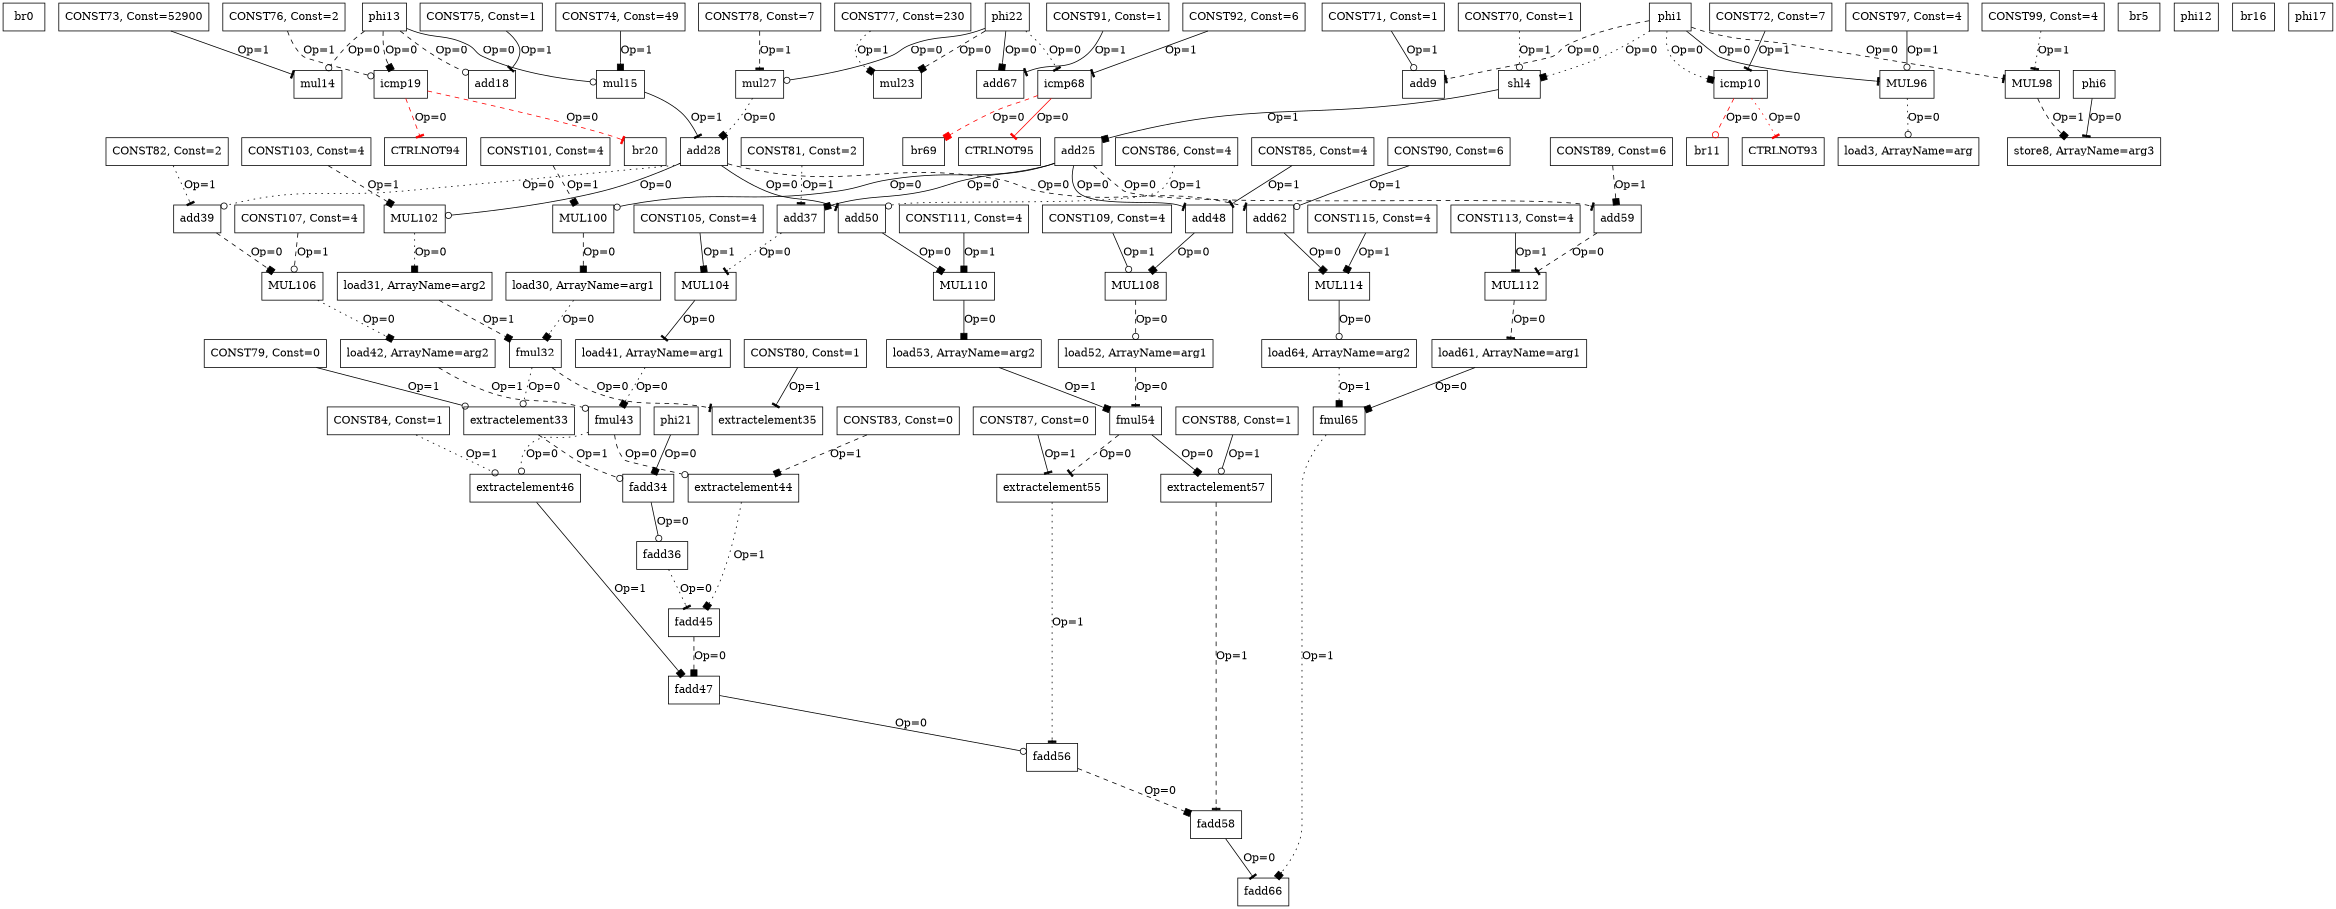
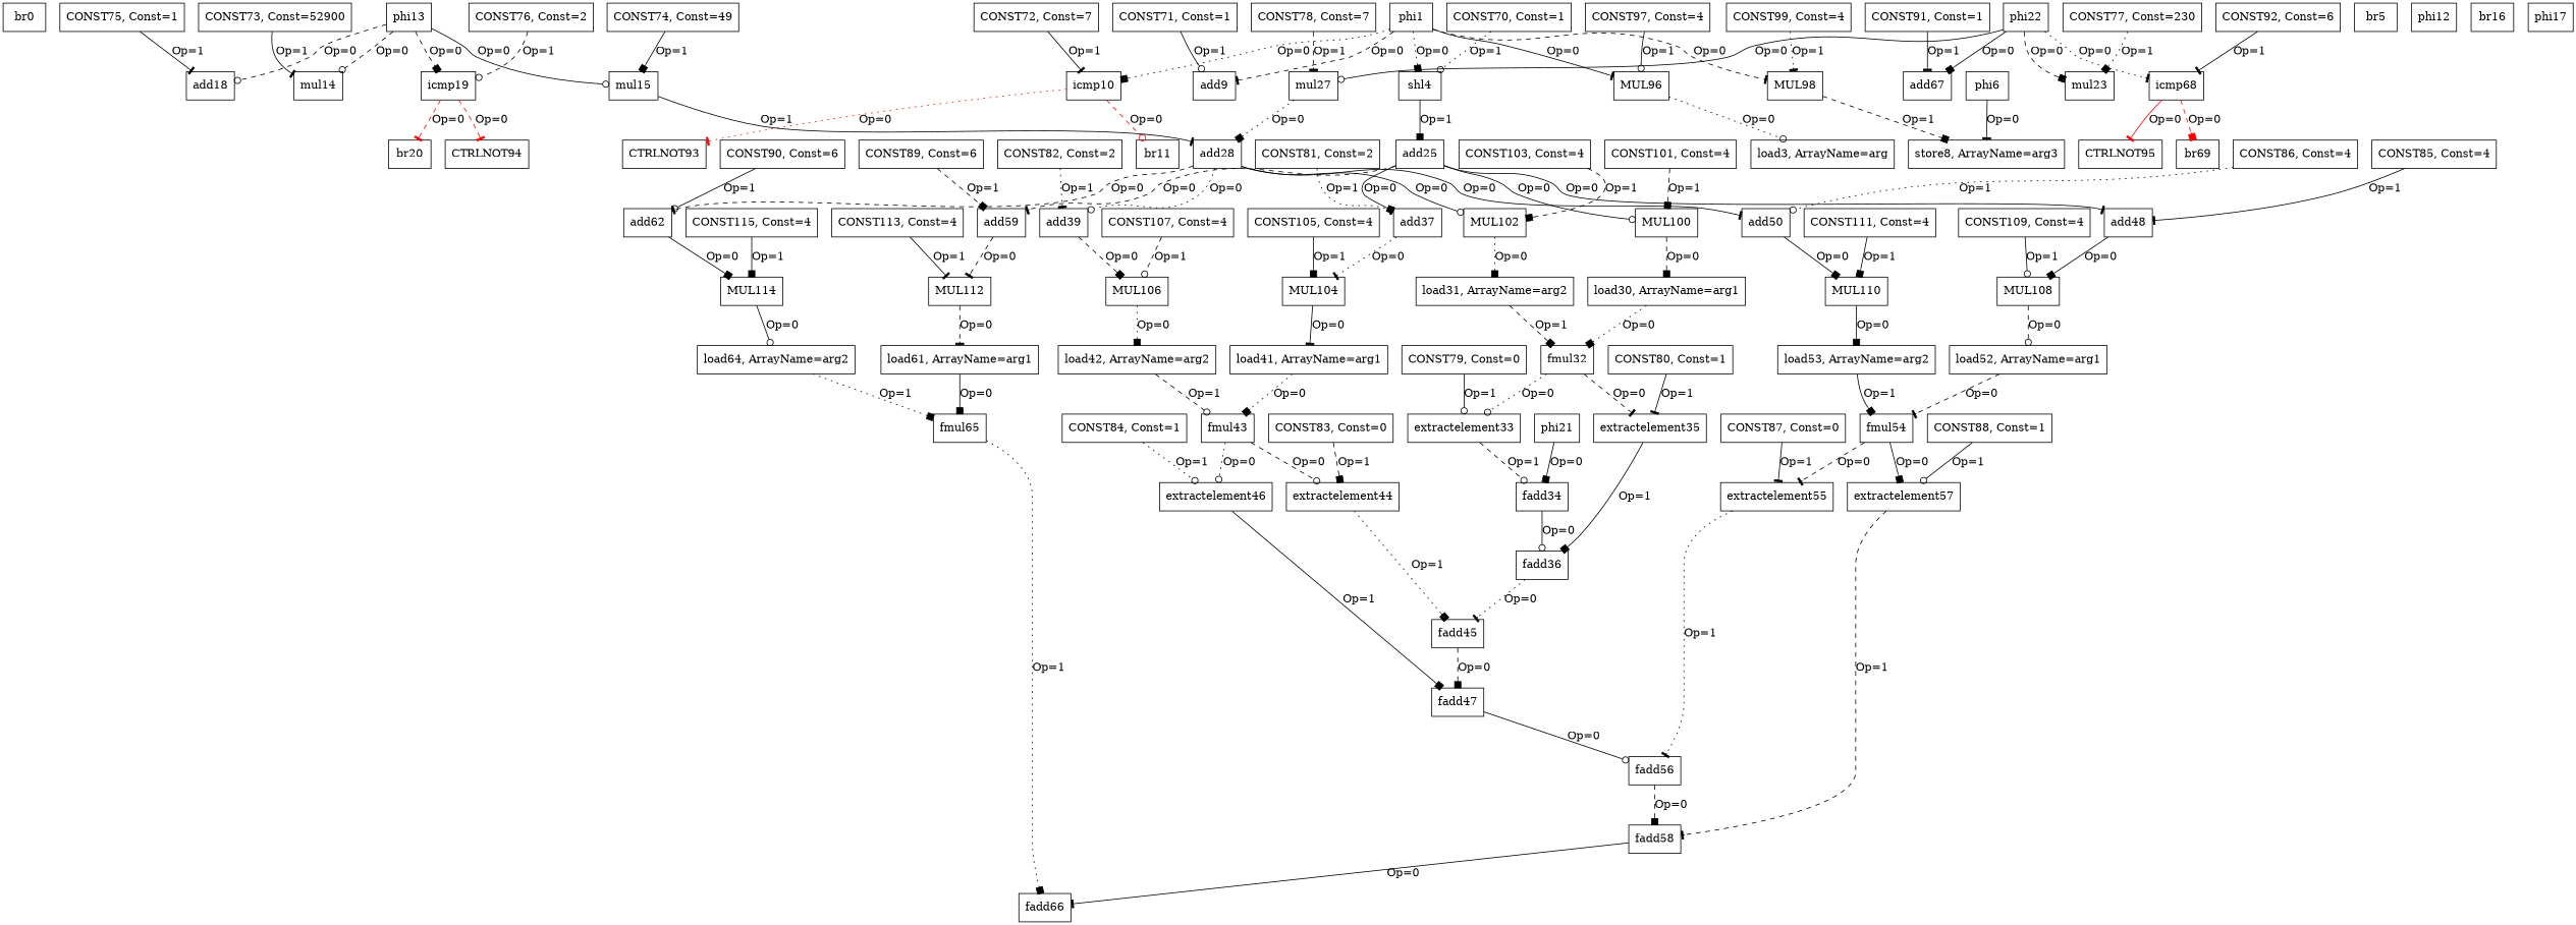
  digraph {
    node [color=black shape=box]
    edge [arrowhead=box color=black style=solid]
    n1 [label=br0]
    n2 [label=phi1]
    n3 [label=shl4]
    n4 [label=add9]
    n5 [label=icmp10]
    n6 [label=MUL96]
    n7 [label=MUL98]
    n8 [label=add25]
    n9 [label=br11]
    n10 [label=CTRLNOT93]
    n11 [label="load3, ArrayName=arg"]
    n12 [label="store8, ArrayName=arg3"]
    n13 [label=add37]
    n14 [label=add48]
    n15 [label=add59]
    n16 [label=MUL100]
    n17 [label=br5]
    n18 [label=phi6]
    n19 [label=phi12]
    n20 [label=phi13]
    n21 [label=mul14]
    n22 [label=mul15]
    n23 [label=add18]
    n24 [label=icmp19]
    n25 [label=add28]
    n26 [label=br20]
    n27 [label=CTRLNOT94]
    n28 [label=add39]
    n29 [label=add50]
    n30 [label=add62]
    n31 [label=MUL102]
    n32 [label=br16]
    n33 [label=phi17]
    n34 [label=phi21]
    n35 [label=fadd34]
    n36 [label=fadd36]
    n37 [label=phi22]
    n38 [label=mul23]
    n39 [label=mul27]
    n40 [label=add67]
    n41 [label=icmp68]
    n42 [label=br69]
    n43 [label=CTRLNOT95]
    n44 [label=MUL104]
    n45 [label=MUL108]
    n46 [label=MUL112]
    n47 [label="load30, ArrayName=arg1"]
    n48 [label=MUL106]
    n49 [label=MUL110]
    n50 [label=MUL114]
    n51 [label="load31, ArrayName=arg2"]
    n52 [label=fmul32]
    n53 [label=extractelement33]
    n54 [label=extractelement35]
    n55 [label=fadd45]
    n56 [label=fadd47]
    n57 [label="load41, ArrayName=arg1"]
    n58 [label="load42, ArrayName=arg2"]
    n59 [label=fmul43]
    n60 [label=extractelement44]
    n61 [label=extractelement46]
    n62 [label=fadd56]
    n63 [label=fadd58]
    n64 [label="load52, ArrayName=arg1"]
    n65 [label="load53, ArrayName=arg2"]
    n66 [label=fmul54]
    n67 [label=extractelement55]
    n68 [label=extractelement57]
    n69 [label=fadd66]
    n70 [label="load61, ArrayName=arg1"]
    n71 [label=fmul65]
    n72 [label="load64, ArrayName=arg2"]
    n73 [label="CONST70, Const=1"]
    n74 [label="CONST71, Const=1"]
    n75 [label="CONST72, Const=7"]
    n76 [label="CONST73, Const=52900"]
    n77 [label="CONST74, Const=49"]
    n78 [label="CONST75, Const=1"]
    n79 [label="CONST76, Const=2"]
    n80 [label="CONST77, Const=230"]
    n81 [label="CONST78, Const=7"]
    n82 [label="CONST79, Const=0"]
    n83 [label="CONST80, Const=1"]
    n84 [label="CONST81, Const=2"]
    n85 [label="CONST82, Const=2"]
    n86 [label="CONST83, Const=0"]
    n87 [label="CONST84, Const=1"]
    n88 [label="CONST85, Const=4"]
    n89 [label="CONST86, Const=4"]
    n90 [label="CONST87, Const=0"]
    n91 [label="CONST88, Const=1"]
    n92 [label="CONST89, Const=6"]
    n93 [label="CONST90, Const=6"]
    n94 [label="CONST91, Const=1"]
    n95 [label="CONST92, Const=6"]
    n96 [label="CONST97, Const=4"]
    n97 [label="CONST99, Const=4"]
    n98 [label="CONST101, Const=4"]
    n99 [label="CONST103, Const=4"]
    n100 [label="CONST105, Const=4"]
    n101 [label="CONST107, Const=4"]
    n102 [label="CONST109, Const=4"]
    n103 [label="CONST111, Const=4"]
    n104 [label="CONST113, Const=4"]
    n105 [label="CONST115, Const=4"]
    n2 -> n3 [label="Op=0" style=dotted]
    n2 -> n4 [arrowhead=tee label="Op=0" style=dashed]
    n2 -> n5 [label="Op=0" style=dotted]
    n2 -> n6 [arrowhead=tee label="Op=0"]
    n2 -> n7 [arrowhead=tee label="Op=0" style=dashed]
    n3 -> n8 [label="Op=1"]
    n5 -> n9 [arrowhead=odot color=red label="Op=0" style=dashed]
    n5 -> n10 [arrowhead=tee color=red label="Op=0" style=dotted]
    n6 -> n11 [arrowhead=odot label="Op=0" style=dotted]
    n7 -> n12 [label="Op=1" style=dashed]
    n8 -> n13 [label="Op=0"]
    n8 -> n14 [arrowhead=tee label="Op=0"]
    n8 -> n15 [arrowhead=tee label="Op=0" style=dashed]
    n8 -> n16 [arrowhead=odot label="Op=0"]
    n13 -> n44 [arrowhead=tee label="Op=0" style=dotted]
    n14 -> n45 [label="Op=0"]
    n15 -> n46 [arrowhead=tee label="Op=0" style=dashed]
    n16 -> n47 [label="Op=0" style=dashed]
    n18 -> n12 [arrowhead=tee label="Op=0"]
    n20 -> n21 [arrowhead=odot label="Op=0" style=dashed]
    n20 -> n22 [arrowhead=odot label="Op=0"]
    n20 -> n23 [arrowhead=odot label="Op=0" style=dashed]
    n20 -> n24 [label="Op=0" style=dashed]
    n22 -> n25 [arrowhead=tee label="Op=1"]
    n24 -> n26 [arrowhead=tee color=red label="Op=0" style=dashed]
    n24 -> n27 [arrowhead=tee color=red label="Op=0" style=dashed]
    n25 -> n28 [arrowhead=odot label="Op=0" style=dotted]
    n25 -> n29 [arrowhead=tee label="Op=0"]
    n25 -> n30 [arrowhead=tee label="Op=0" style=dashed]
    n25 -> n31 [arrowhead=odot label="Op=0"]
    n28 -> n48 [label="Op=0" style=dashed]
    n29 -> n49 [label="Op=0"]
    n30 -> n50 [label="Op=0"]
    n31 -> n51 [label="Op=0" style=dotted]
    n34 -> n35 [label="Op=0"]
    n35 -> n36 [arrowhead=odot label="Op=0"]
    n36 -> n55 [arrowhead=tee label="Op=0" style=dotted]
    n37 -> n38 [label="Op=0" style=dashed]
    n37 -> n39 [arrowhead=odot label="Op=0"]
    n37 -> n40 [label="Op=0"]
    n37 -> n41 [arrowhead=tee label="Op=0" style=dotted]
    n39 -> n25 [label="Op=0" style=dotted]
    n41 -> n42 [color=red label="Op=0" style=dashed]
    n41 -> n43 [arrowhead=tee color=red label="Op=0"]
    n44 -> n57 [arrowhead=tee label="Op=0"]
    n45 -> n64 [arrowhead=odot label="Op=0" style=dashed]
    n46 -> n70 [arrowhead=tee label="Op=0" style=dashed]
    n47 -> n52 [label="Op=0" style=dotted]
    n48 -> n58 [label="Op=0" style=dotted]
    n49 -> n65 [label="Op=0"]
    n50 -> n72 [arrowhead=odot label="Op=0"]
    n51 -> n52 [label="Op=1" style=dashed]
    n52 -> n53 [arrowhead=odot label="Op=0" style=dotted]
    n52 -> n54 [arrowhead=tee label="Op=0" style=dashed]
    n53 -> n35 [arrowhead=odot label="Op=1" style=dashed]
+   n54 -> n36 [label="Op=1"]
    n55 -> n56 [label="Op=0" style=dashed]
    n56 -> n62 [arrowhead=odot label="Op=0"]
    n57 -> n59 [label="Op=0" style=dotted]
    n58 -> n59 [arrowhead=odot label="Op=1" style=dashed]
    n59 -> n60 [arrowhead=odot label="Op=0" style=dashed]
    n59 -> n61 [arrowhead=odot label="Op=0" style=dotted]
    n60 -> n55 [label="Op=1" style=dotted]
    n61 -> n56 [label="Op=1"]
    n62 -> n63 [label="Op=0" style=dashed]
    n63 -> n69 [arrowhead=tee label="Op=0"]
    n64 -> n66 [arrowhead=tee label="Op=0" style=dashed]
    n65 -> n66 [label="Op=1"]
    n66 -> n67 [arrowhead=tee label="Op=0" style=dashed]
    n66 -> n68 [label="Op=0"]
    n67 -> n62 [arrowhead=tee label="Op=1" style=dotted]
    n68 -> n63 [arrowhead=tee label="Op=1" style=dashed]
    n70 -> n71 [label="Op=0"]
    n71 -> n69 [label="Op=1" style=dotted]
    n72 -> n71 [label="Op=1" style=dotted]
    n73 -> n3 [arrowhead=odot label="Op=1" style=dotted]
    n74 -> n4 [arrowhead=odot label="Op=1"]
    n75 -> n5 [arrowhead=tee label="Op=1"]
    n76 -> n21 [arrowhead=tee label="Op=1"]
    n77 -> n22 [label="Op=1"]
    n78 -> n23 [arrowhead=tee label="Op=1"]
    n79 -> n24 [arrowhead=odot label="Op=1" style=dashed]
    n80 -> n38 [label="Op=1" style=dotted]
    n81 -> n39 [arrowhead=tee label="Op=1" style=dashed]
    n82 -> n53 [arrowhead=odot label="Op=1"]
    n83 -> n54 [arrowhead=tee label="Op=1"]
    n84 -> n13 [arrowhead=tee label="Op=1" style=dotted]
    n85 -> n28 [arrowhead=tee label="Op=1" style=dotted]
    n86 -> n60 [label="Op=1" style=dashed]
    n87 -> n61 [arrowhead=odot label="Op=1" style=dotted]
    n88 -> n14 [arrowhead=tee label="Op=1"]
    n89 -> n29 [arrowhead=odot label="Op=1" style=dotted]
    n90 -> n67 [arrowhead=tee label="Op=1"]
    n91 -> n68 [arrowhead=odot label="Op=1"]
    n92 -> n15 [label="Op=1" style=dashed]
    n93 -> n30 [arrowhead=odot label="Op=1"]
    n94 -> n40 [arrowhead=tee label="Op=1"]
    n95 -> n41 [arrowhead=tee label="Op=1"]
    n96 -> n6 [arrowhead=odot label="Op=1"]
    n97 -> n7 [arrowhead=tee label="Op=1" style=dotted]
    n98 -> n16 [label="Op=1" style=dashed]
    n99 -> n31 [label="Op=1" style=dashed]
    n100 -> n44 [label="Op=1"]
    n101 -> n48 [arrowhead=odot label="Op=1" style=dashed]
    n102 -> n45 [arrowhead=odot label="Op=1"]
    n103 -> n49 [label="Op=1"]
    n104 -> n46 [arrowhead=tee label="Op=1"]
    n105 -> n50 [label="Op=1"]
  }
